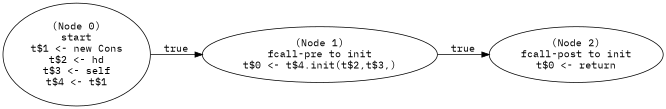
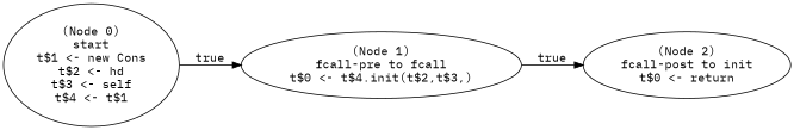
  digraph {
    rankdir=LR
    fontname="IBM Plex Mono"
    node [fontname="IBM Plex Mono"]
    edge [fontname="IBM Plex Mono"]
    n1 [label="(Node 0)\nstart\nt$1 <- new Cons\nt$2 <- hd\nt$3 <- self\nt$4 <- t$1\n"]
-   n2 [label="(Node 1)\nfcall-pre to init\nt$0 <- t$4.init(t$2,t$3,)\n"]
+   n2 [label="(Node 1)\nfcall-pre to fcall\nt$0 <- t$4.init(t$2,t$3,)\n"]
    n3 [label="(Node 2)\nfcall-post to init\nt$0 <- return\n"]
    n1 -> n2 [label=true]
    n2 -> n3 [label=true]
  }
